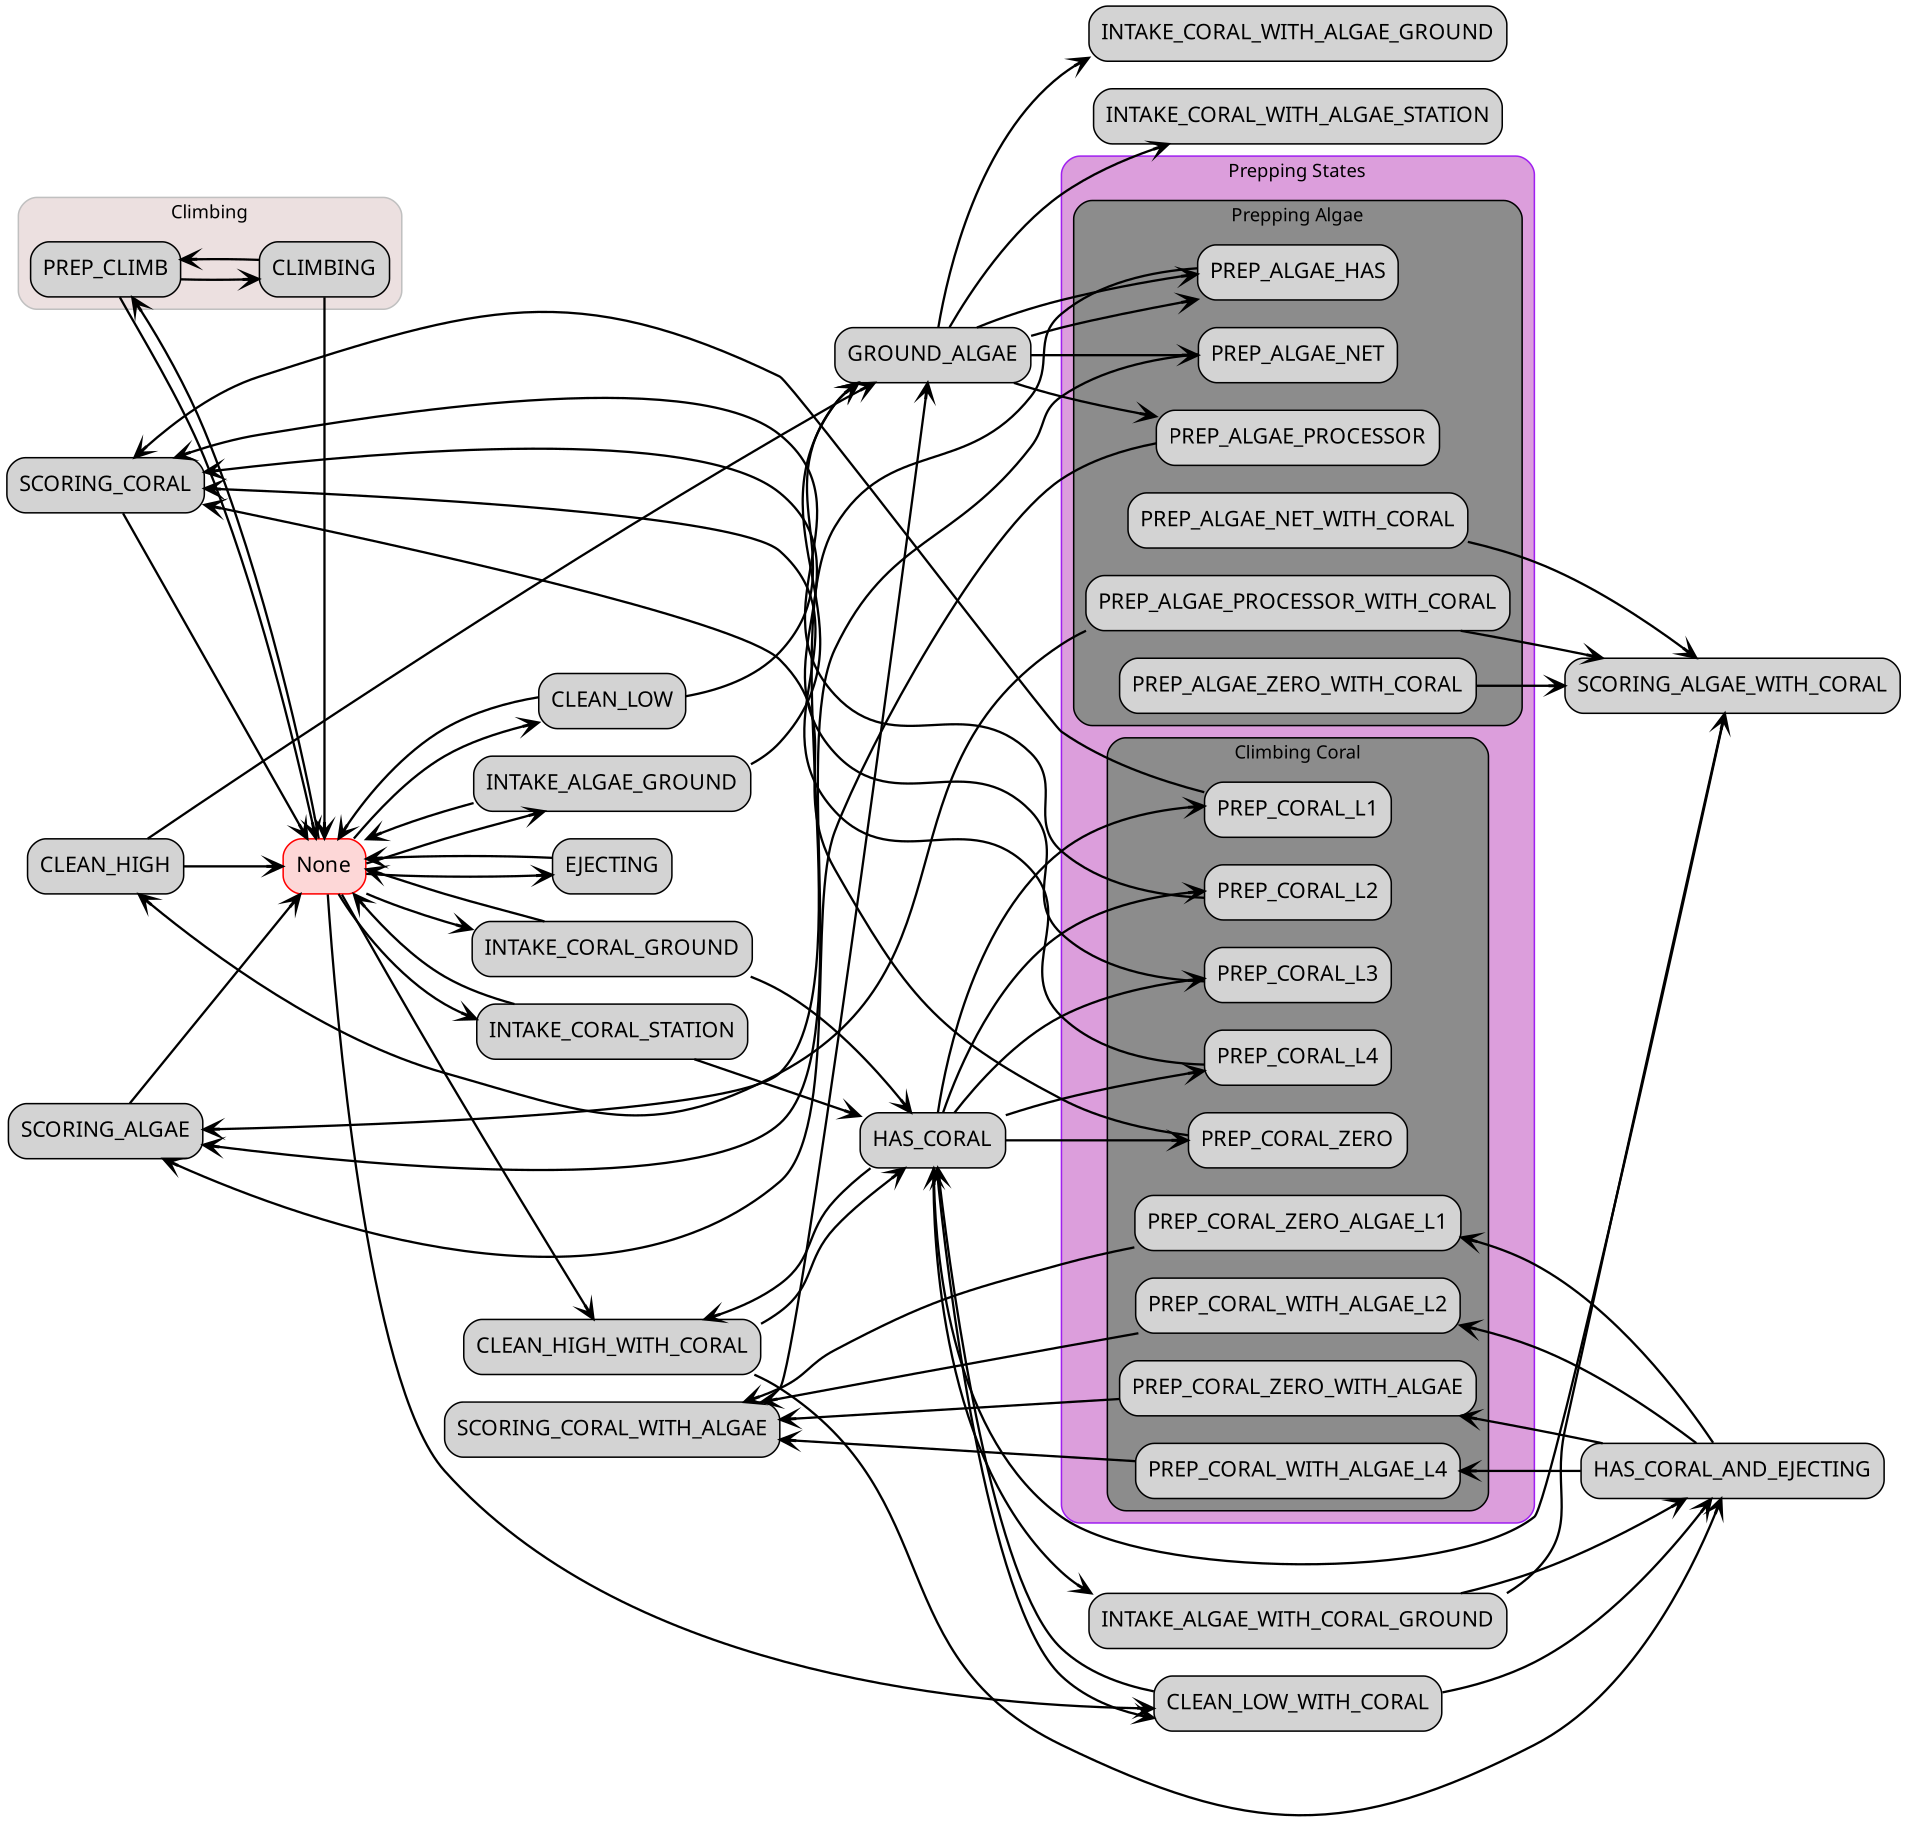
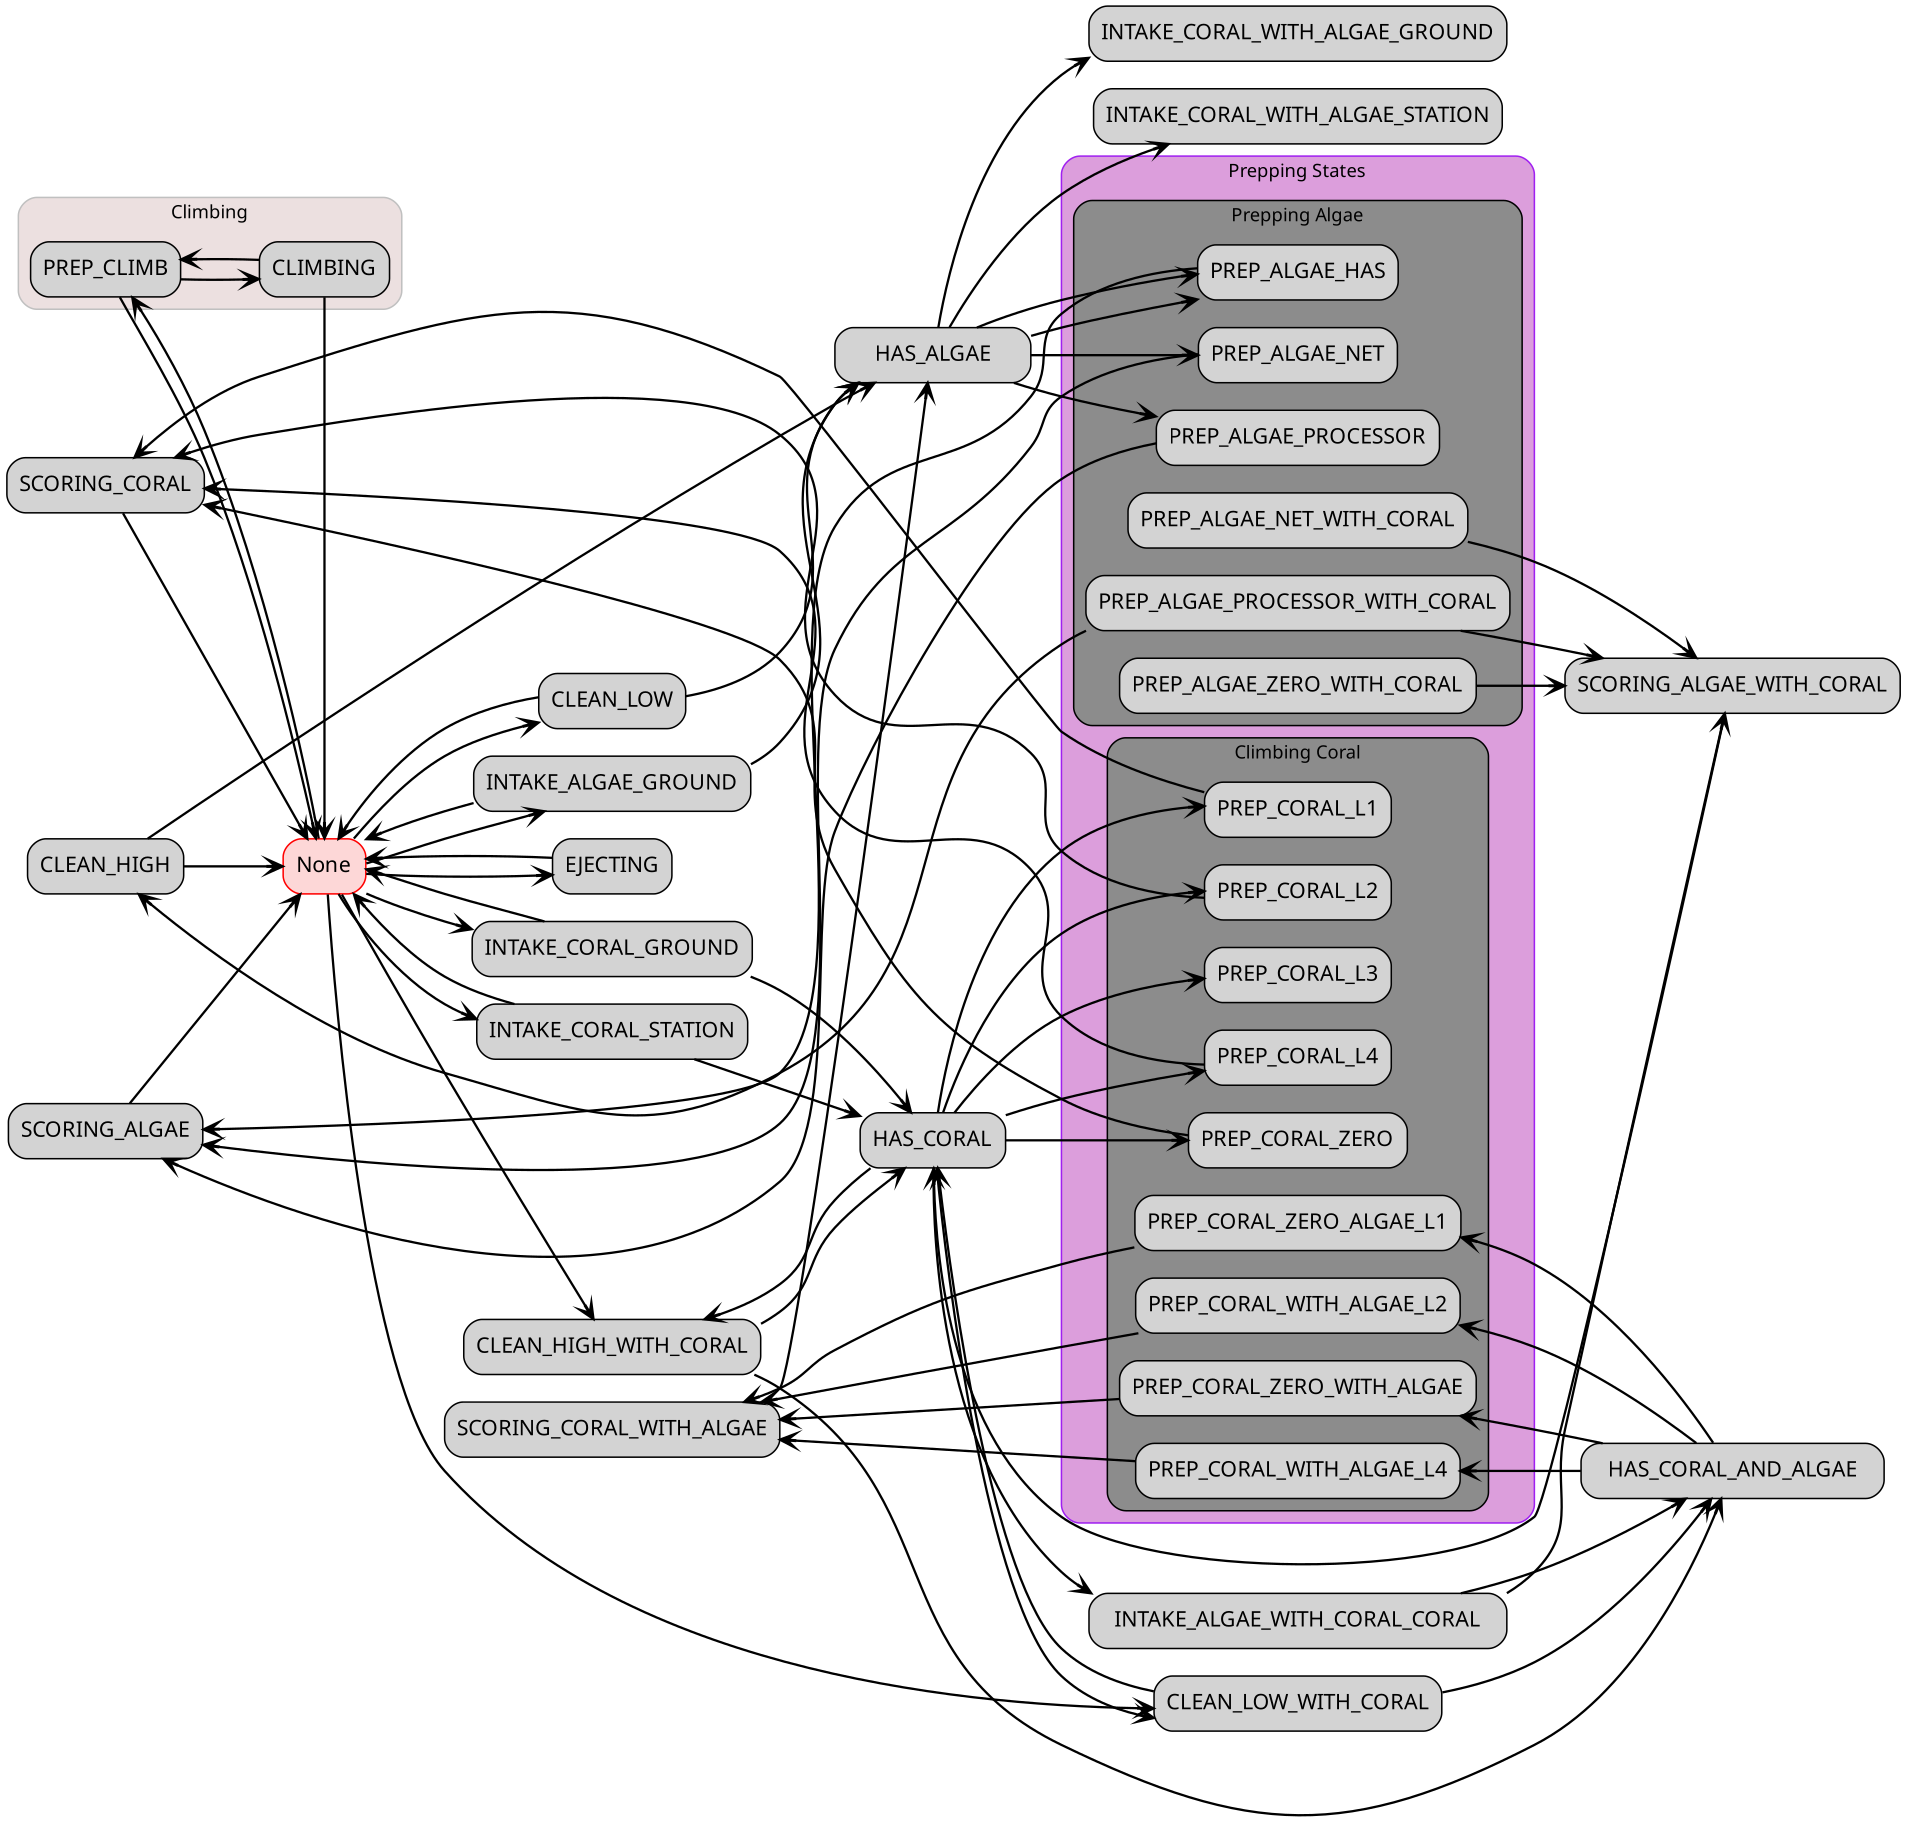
  digraph {
    fontname="Noto Sans"
    fontsize=12
    rankdir=LR
    node [fontname="Noto Sans" shape=box style="rounded,filled"]
    edge [arrowhead=vee arrowsize=1.0 color=black fontname="Noto Sans" penwidth=1.5]
    PREP_CLIMB
    CLIMBING
    PREP_CORAL_L1
    PREP_CORAL_L2
    PREP_CORAL_L3
    PREP_CORAL_L4
    PREP_CORAL_ZERO
    n8 [label=PREP_CORAL_ZERO_ALGAE_L1]
    PREP_CORAL_WITH_ALGAE_L2
    PREP_CORAL_WITH_ALGAE_L4
    PREP_CORAL_ZERO_WITH_ALGAE
    PREP_ALGAE_NET
    PREP_ALGAE_PROCESSOR
    n14 [label=PREP_ALGAE_HAS]
    PREP_ALGAE_NET_WITH_CORAL
    PREP_ALGAE_PROCESSOR_WITH_CORAL
    PREP_ALGAE_ZERO_WITH_CORAL
    n18 [color=red fillcolor="#FDD7D7" label=None]
    SCORING_CORAL
    SCORING_CORAL_WITH_ALGAE
    SCORING_ALGAE
    SCORING_ALGAE_WITH_CORAL
    CLEAN_HIGH
    EJECTING
    CLEAN_HIGH_WITH_CORAL
    CLEAN_LOW_WITH_CORAL
    CLEAN_LOW
    INTAKE_CORAL_GROUND
    INTAKE_CORAL_STATION
    INTAKE_ALGAE_GROUND
    HAS_CORAL
-   HAS_CORAL_AND_ALGAE [label=HAS_CORAL_AND_EJECTING]
-   HAS_ALGAE [label=GROUND_ALGAE]
-   INTAKE_ALGAE_WITH_CORAL_GROUND
+   HAS_CORAL_AND_ALGAE
+   HAS_ALGAE
+   INTAKE_ALGAE_WITH_CORAL_GROUND [label=INTAKE_ALGAE_WITH_CORAL_CORAL]
    INTAKE_CORAL_WITH_ALGAE_GROUND
    INTAKE_CORAL_WITH_ALGAE_STATION
    subgraph cluster_1 {
      color=gray
      fillcolor="#ECE0E0"
      label=Climbing
      style="rounded,filled"
      PREP_CLIMB
      CLIMBING
    }
    subgraph cluster_2 {
      color=purple
      fillcolor="#DC9EDC"
      label="Prepping States"
      style="rounded,filled"
      subgraph cluster_3 {
        color=black
        fillcolor="#8C8C8C"
        label="Climbing Coral"
        style="rounded,filled"
        PREP_CORAL_L1
        PREP_CORAL_L2
        PREP_CORAL_L3
        PREP_CORAL_L4
        PREP_CORAL_ZERO
        n8
        PREP_CORAL_WITH_ALGAE_L2
        PREP_CORAL_WITH_ALGAE_L4
        PREP_CORAL_ZERO_WITH_ALGAE
      }
      subgraph cluster_4 {
        color=black
        fillcolor="#8C8C8C"
        label="Prepping Algae"
        style="rounded,filled"
        PREP_ALGAE_NET
        PREP_ALGAE_PROCESSOR
        n14
        PREP_ALGAE_NET_WITH_CORAL
        PREP_ALGAE_PROCESSOR_WITH_CORAL
        PREP_ALGAE_ZERO_WITH_CORAL
      }
    }
    PREP_CLIMB -> CLIMBING
    PREP_CLIMB -> n18
    CLIMBING -> PREP_CLIMB
    CLIMBING -> n18
    PREP_CORAL_L1 -> SCORING_CORAL
    PREP_CORAL_L2 -> SCORING_CORAL
-   PREP_CORAL_L3 -> SCORING_CORAL
    PREP_CORAL_L4 -> SCORING_CORAL
    PREP_CORAL_ZERO -> SCORING_CORAL
    n8 -> SCORING_CORAL_WITH_ALGAE
    PREP_CORAL_WITH_ALGAE_L2 -> SCORING_CORAL_WITH_ALGAE
    PREP_CORAL_WITH_ALGAE_L4 -> SCORING_CORAL_WITH_ALGAE
    PREP_CORAL_ZERO_WITH_ALGAE -> SCORING_CORAL_WITH_ALGAE
    PREP_ALGAE_NET -> SCORING_ALGAE
    PREP_ALGAE_PROCESSOR -> SCORING_ALGAE
    n14 -> SCORING_ALGAE
    PREP_ALGAE_NET_WITH_CORAL -> SCORING_ALGAE_WITH_CORAL
    PREP_ALGAE_PROCESSOR_WITH_CORAL -> SCORING_ALGAE_WITH_CORAL
    PREP_ALGAE_PROCESSOR_WITH_CORAL -> CLEAN_HIGH
    PREP_ALGAE_ZERO_WITH_CORAL -> SCORING_ALGAE_WITH_CORAL
    n18 -> PREP_CLIMB
    n18 -> EJECTING
    n18 -> CLEAN_HIGH_WITH_CORAL
    n18 -> CLEAN_LOW_WITH_CORAL
    n18 -> CLEAN_LOW
    n18 -> INTAKE_CORAL_GROUND
    n18 -> INTAKE_CORAL_STATION
    n18 -> INTAKE_ALGAE_GROUND
    SCORING_CORAL -> n18
    SCORING_CORAL_WITH_ALGAE -> HAS_ALGAE
    SCORING_ALGAE -> n18
    SCORING_ALGAE_WITH_CORAL -> HAS_CORAL
    CLEAN_HIGH -> n18
    CLEAN_HIGH -> HAS_ALGAE
    EJECTING -> n18
    CLEAN_HIGH_WITH_CORAL -> HAS_CORAL
    CLEAN_HIGH_WITH_CORAL -> HAS_CORAL_AND_ALGAE
    CLEAN_LOW_WITH_CORAL -> HAS_CORAL
    CLEAN_LOW_WITH_CORAL -> HAS_CORAL_AND_ALGAE
    CLEAN_LOW -> n18
    CLEAN_LOW -> HAS_ALGAE
    INTAKE_CORAL_GROUND -> n18
    INTAKE_CORAL_GROUND -> HAS_CORAL
    INTAKE_CORAL_STATION -> n18
    INTAKE_CORAL_STATION -> HAS_CORAL
    INTAKE_ALGAE_GROUND -> n18
    INTAKE_ALGAE_GROUND -> HAS_ALGAE
    HAS_CORAL -> PREP_CORAL_L1
    HAS_CORAL -> PREP_CORAL_L2
    HAS_CORAL -> PREP_CORAL_L3
    HAS_CORAL -> PREP_CORAL_L4
    HAS_CORAL -> PREP_CORAL_ZERO
    HAS_CORAL -> CLEAN_HIGH_WITH_CORAL
    HAS_CORAL -> CLEAN_LOW_WITH_CORAL
    HAS_CORAL -> INTAKE_ALGAE_WITH_CORAL_GROUND
    HAS_CORAL_AND_ALGAE -> n8
    HAS_CORAL_AND_ALGAE -> PREP_CORAL_WITH_ALGAE_L2
    HAS_CORAL_AND_ALGAE -> PREP_CORAL_WITH_ALGAE_L4
    HAS_CORAL_AND_ALGAE -> PREP_CORAL_ZERO_WITH_ALGAE
    HAS_ALGAE -> PREP_ALGAE_NET
    HAS_ALGAE -> PREP_ALGAE_PROCESSOR
    HAS_ALGAE -> n14
    HAS_ALGAE -> n14
    HAS_ALGAE -> INTAKE_CORAL_WITH_ALGAE_GROUND
    HAS_ALGAE -> INTAKE_CORAL_WITH_ALGAE_STATION
    INTAKE_ALGAE_WITH_CORAL_GROUND -> SCORING_ALGAE_WITH_CORAL
    INTAKE_ALGAE_WITH_CORAL_GROUND -> HAS_CORAL_AND_ALGAE
  }
